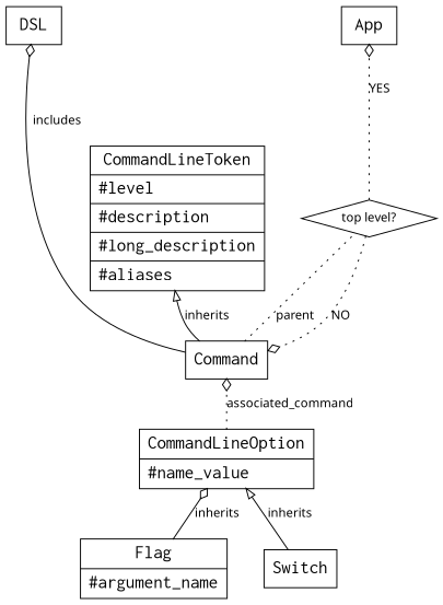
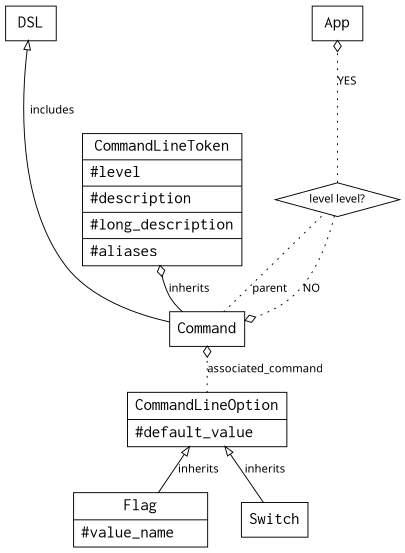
  digraph {
    nodesep=0.5
    rankdir=BT
    node [fontname=courier fontsize=18 shape=record]
    edge [arrowhead=oarrow fontname=avenir fontsize=12]
    DSL
    App
    n3 [label="{ CommandLineToken | #level\l | #description\l | #long_description\l | #aliases\l}"]
-   n4 [label="{ CommandLineOption | #name_value \l }"]
+   n4 [label="{ CommandLineOption | #default_value \l }"]
    Command
-   n6 [fontname=avenir fontsize=12 label="top level?" shape=diamond]
-   n7 [label="{ Flag | #argument_name\l }"]
+   n6 [fontname=avenir fontsize=12 label="level level?" shape=diamond]
+   n7 [label="{ Flag | #value_name\l }"]
    Switch
    subgraph sub_1 {
      rank=same
      DSL
      App
    }
    n4 -> Command [arrowhead=odiamond label=associated_command style=dotted]
-   Command -> DSL [arrowhead=odiamond label="  includes" minlen=3]
-   Command -> n3 [label=inherits]
+   Command -> DSL [label="  includes" minlen=3]
+   Command -> n3 [arrowhead=odiamond label=inherits]
    Command -> n6 [arrowhead=none label=parent style=dotted]
    n6 -> App [arrowhead=odiamond label=YES style=dotted]
    n6 -> Command [arrowhead=odiamond label=NO style=dotted]
-   n7 -> n4 [arrowhead=odiamond label=inherits]
+   n7 -> n4 [label=inherits]
    Switch -> n4 [label=inherits]
  }
